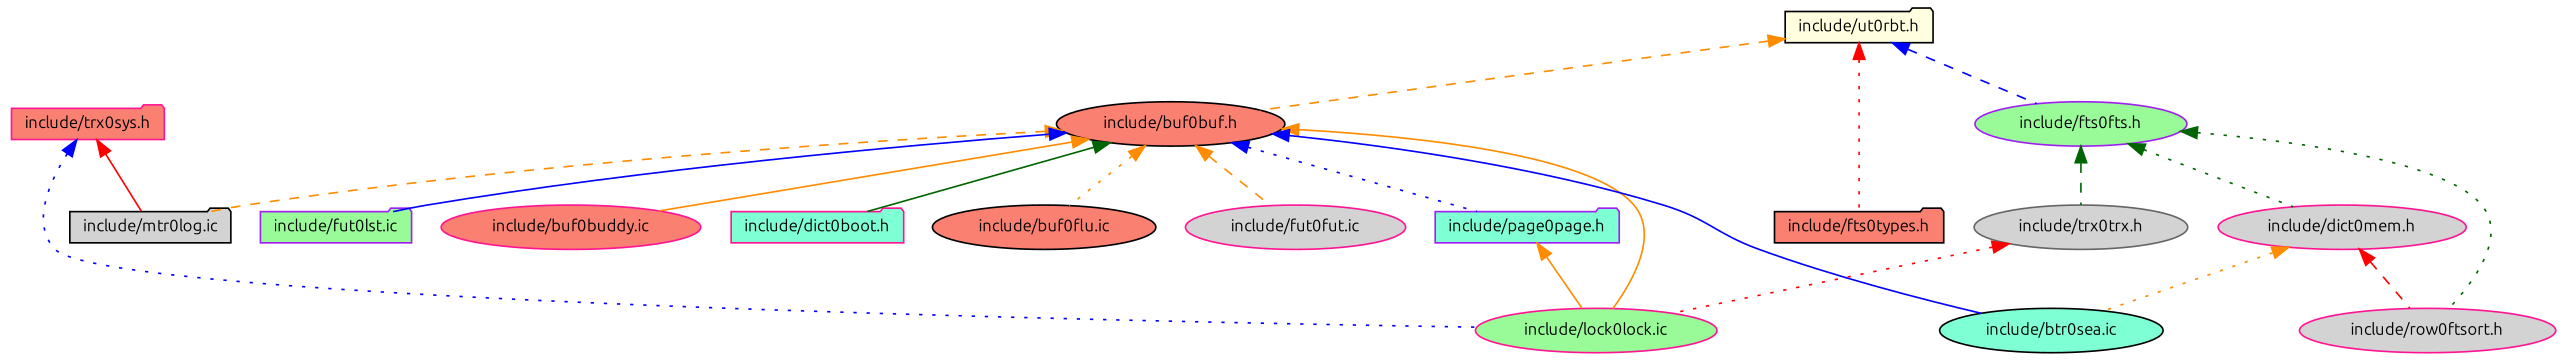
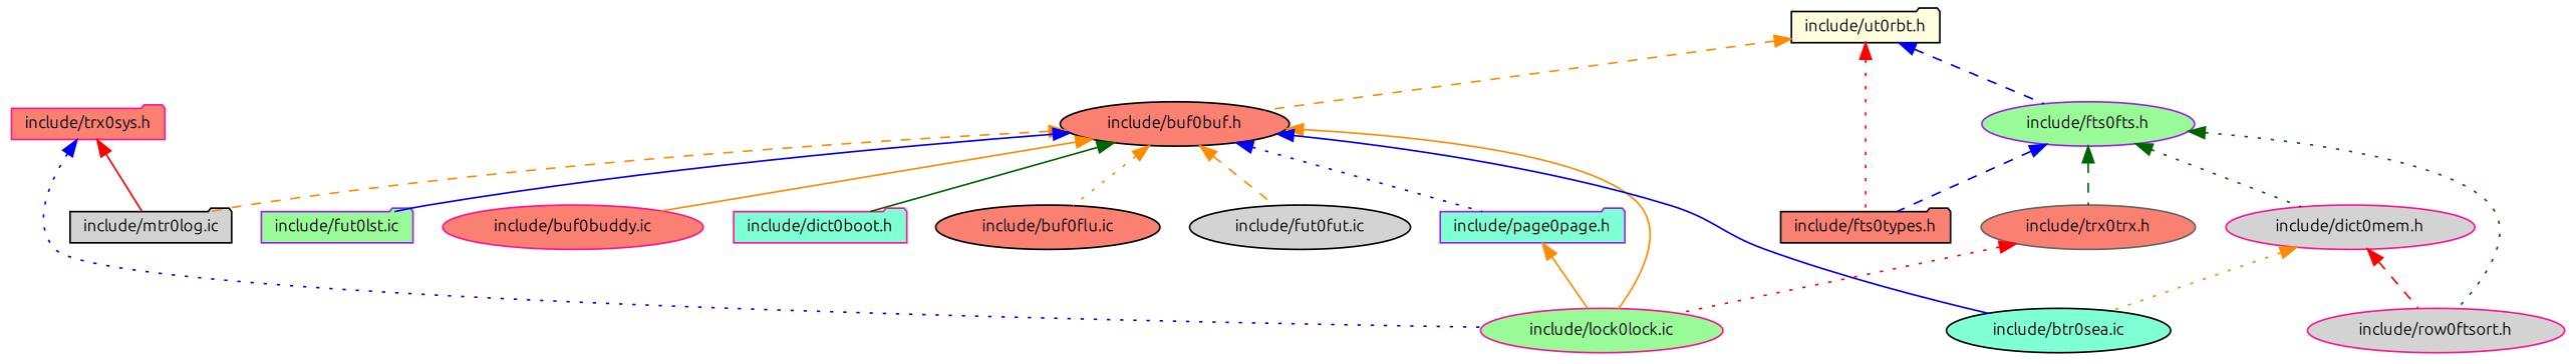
  digraph {
    fontname=Ubuntu
    node [color=black fillcolor=salmon fontname=Ubuntu fontsize=10 shape=ellipse style=filled]
    edge [color=darkorange dir=back fontname=Ubuntu fontsize=10 labelfontname=FreeSans labelfontsize=10 style=dotted]
    n1 [fillcolor=lightyellow fontcolor=black height=0.2 label="include/ut0rbt.h" shape=folder width=0.4]
    n2 [color=purple fillcolor=palegreen height=0.2 label="include/fts0fts.h" width=0.4]
    n3 [height=0.2 label="include/fts0types.h" shape=folder width=0.4]
    n4 [height=0.2 label="include/buf0buf.h" width=0.4]
-   n5 [color=gray40 fillcolor=lightgrey height=0.2 label="include/trx0trx.h" width=0.4]
+   n5 [color=gray40 height=0.2 label="include/trx0trx.h" width=0.4]
    n6 [color=deeppink fillcolor=lightgrey height=0.2 label="include/dict0mem.h" width=0.4]
    n7 [color=deeppink fillcolor=lightgrey height=0.2 label="include/row0ftsort.h" width=0.4]
    n8 [color=deeppink fillcolor=palegreen height=0.2 label="include/lock0lock.ic" width=0.4]
    n9 [fillcolor=aquamarine height=0.2 label="include/btr0sea.ic" width=0.4]
    n10 [fillcolor=lightgrey height=0.2 label="include/mtr0log.ic" shape=folder width=0.4]
    n11 [height=0.2 label="include/buf0flu.ic" width=0.4]
-   n12 [color=deeppink fillcolor=lightgrey height=0.2 label="include/fut0fut.ic" width=0.4]
+   n12 [fillcolor=lightgrey height=0.2 label="include/fut0fut.ic" width=0.4]
    n13 [color=purple fillcolor=palegreen height=0.2 label="include/fut0lst.ic" shape=folder width=0.4]
    n14 [color=purple fillcolor=aquamarine height=0.2 label="include/page0page.h" shape=folder width=0.4]
    n15 [color=deeppink height=0.2 label="include/buf0buddy.ic" width=0.4]
    n16 [color=deeppink fillcolor=aquamarine height=0.2 label="include/dict0boot.h" shape=folder width=0.4]
    n17 [color=deeppink height=0.2 label="include/trx0sys.h" shape=folder width=0.4]
    n1 -> n2 [color=blue style=dashed]
    n1 -> n3 [color=red]
    n1 -> n4 [style=dashed]
+   n2 -> n3 [color=blue style=dashed]
    n2 -> n5 [color=darkgreen style=dashed]
    n2 -> n6 [color=darkgreen]
    n2 -> n7 [color=darkgreen]
    n4 -> n8 [style=solid]
    n4 -> n9 [color=blue style=solid]
    n4 -> n10 [style=dashed]
    n4 -> n11
    n4 -> n12 [style=dashed]
    n4 -> n13 [color=blue style=solid]
    n4 -> n14 [color=blue]
    n4 -> n15 [style=solid]
    n4 -> n16 [color=darkgreen style=solid]
    n5 -> n8 [color=red]
    n6 -> n7 [color=red style=dashed]
    n6 -> n9
    n14 -> n8 [style=solid]
    n17 -> n8 [color=blue]
    n17 -> n10 [color=red style=solid]
  }
